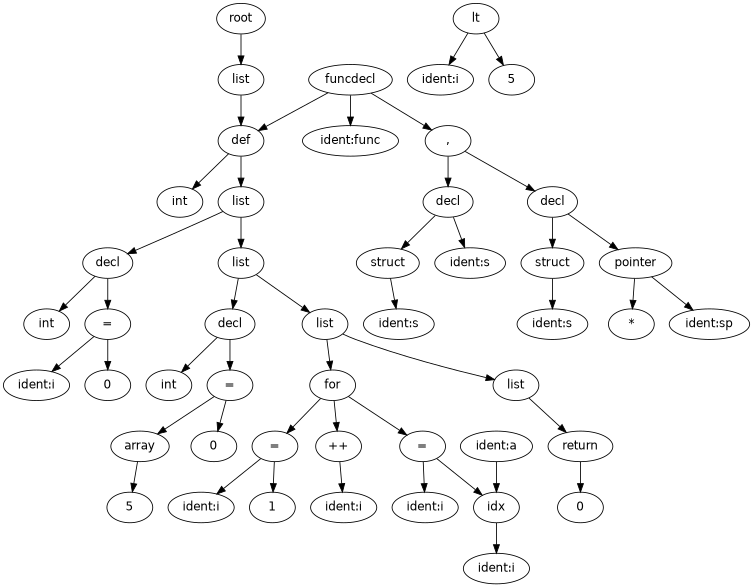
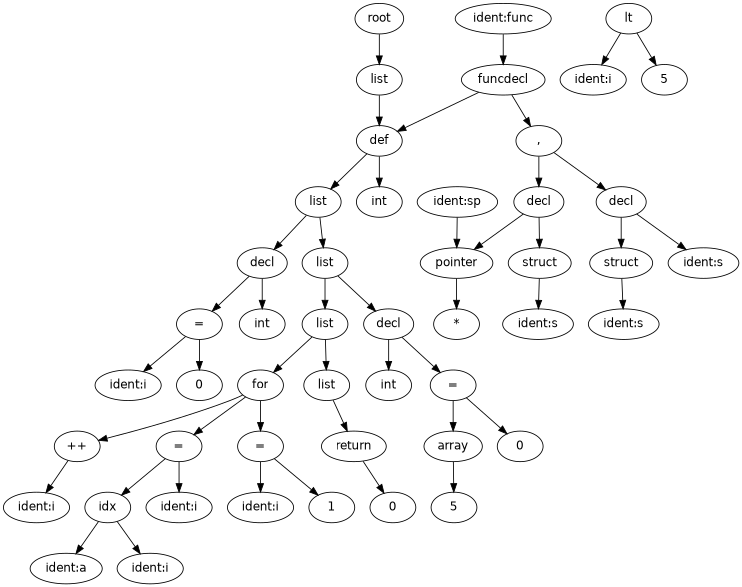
  digraph {
    fontname="DejaVu Sans"
    node [fontname="DejaVu Sans"]
    edge [fontname="DejaVu Sans"]
    n1 [label=root]
    n2 [label=<list>]
    n3 [label=<def>]
    n4 [label=<int>]
    n5 [label=<list>]
    n6 [label=<funcdecl>]
    n7 [label=<ident:func>]
    n8 [label=<,>]
    n9 [label=<decl>]
    n10 [label=<list>]
    n11 [label=<decl>]
    n12 [label=<decl>]
    n13 [label=<int>]
    n14 [label=<=>]
    n15 [label=<decl>]
    n16 [label=<list>]
    n17 [label=<struct>]
    n18 [label=<ident:s>]
    n19 [label=<struct>]
    n20 [label=<pointer>]
    n21 [label=<ident:i>]
    n22 [label=<0>]
    n23 [label=<int>]
    n24 [label=<=>]
    n25 [label=<for>]
    n26 [label=<list>]
    n27 [label=<ident:s>]
    n28 [label=<ident:s>]
    n29 [label=<*>]
    n30 [label=<ident:sp>]
    n31 [label=<array>]
    n32 [label=<0>]
    n33 [label=<=>]
    n34 [label=<++>]
    n35 [label=<=>]
    n36 [label=<return>]
    n37 [label=<5>]
    n38 [label=<ident:i>]
    n39 [label=<1>]
    n40 [label=<lt>]
    n41 [label=<ident:i>]
    n42 [label=<5>]
    n43 [label=<ident:i>]
    n44 [label=<idx>]
    n45 [label=<ident:i>]
    n46 [label=<0>]
    n47 [label=<ident:a>]
    n48 [label=<ident:i>]
    n1 -> n2
    n2 -> n3
    n3 -> n4
    n3 -> n5
    n5 -> n9
    n5 -> n10
    n6 -> n3
-   n6 -> n7
+   n7 -> n6
    n6 -> n8
    n8 -> n11
    n8 -> n12
    n9 -> n13
    n9 -> n14
    n10 -> n15
    n10 -> n16
    n11 -> n17
    n11 -> n18
    n12 -> n19
    n12 -> n20
    n14 -> n21
    n14 -> n22
    n15 -> n23
    n15 -> n24
    n16 -> n25
    n16 -> n26
    n17 -> n27
    n19 -> n28
    n20 -> n29
-   n20 -> n30
+   n30 -> n20
    n24 -> n31
    n24 -> n32
    n25 -> n33
    n25 -> n34
    n25 -> n35
    n26 -> n36
    n31 -> n37
    n33 -> n38
    n33 -> n39
    n34 -> n43
    n35 -> n44
    n35 -> n45
    n36 -> n46
    n40 -> n41
    n40 -> n42
-   n47 -> n44
+   n44 -> n47
    n44 -> n48
  }
